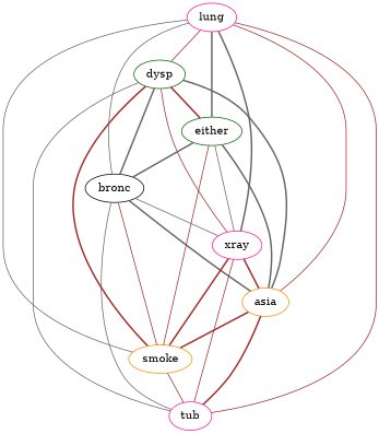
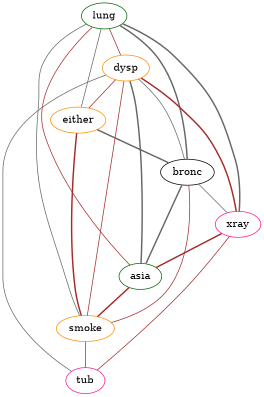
  digraph {
    node [color=darkorange]
    edge [color=brown dir=none style=solid]
-   lung [color=deeppink]
-   asia
+   lung [color=darkgreen]
+   asia [color=darkgreen]
    bronc [color=black]
    smoke
-   dysp [color=darkgreen]
+   dysp
    tub [color=deeppink]
    xray [color=deeppink]
-   either [color=darkgreen]
+   either
    lung -> asia
-   lung -> bronc [color=gray40]
+   lung -> bronc [color=gray40 style=bold]
    lung -> smoke [color=gray40]
    lung -> dysp
-   lung -> tub
    lung -> xray [color=gray40 style=bold]
-   lung -> either [color=gray40 style=bold]
+   lung -> either [color=gray40]
    asia -> smoke [style=bold]
-   asia -> tub [style=bold]
    bronc -> asia [color=gray40 style=bold]
    bronc -> smoke
-   bronc -> tub [color=gray40]
    bronc -> xray [color=gray40]
    smoke -> tub
    dysp -> asia [color=gray40 style=bold]
-   dysp -> bronc [color=gray40 style=bold]
-   dysp -> smoke [style=bold]
+   dysp -> bronc [color=gray40]
+   dysp -> smoke
    dysp -> tub [color=gray40]
-   dysp -> xray
-   dysp -> either [style=bold]
+   dysp -> xray [style=bold]
+   dysp -> either
    xray -> asia [style=bold]
-   xray -> smoke [style=bold]
    xray -> tub
-   either -> asia [color=gray40 style=bold]
    either -> bronc [color=gray40 style=bold]
-   either -> smoke
-   either -> xray [color=gray40]
+   either -> smoke [style=bold]
  }
